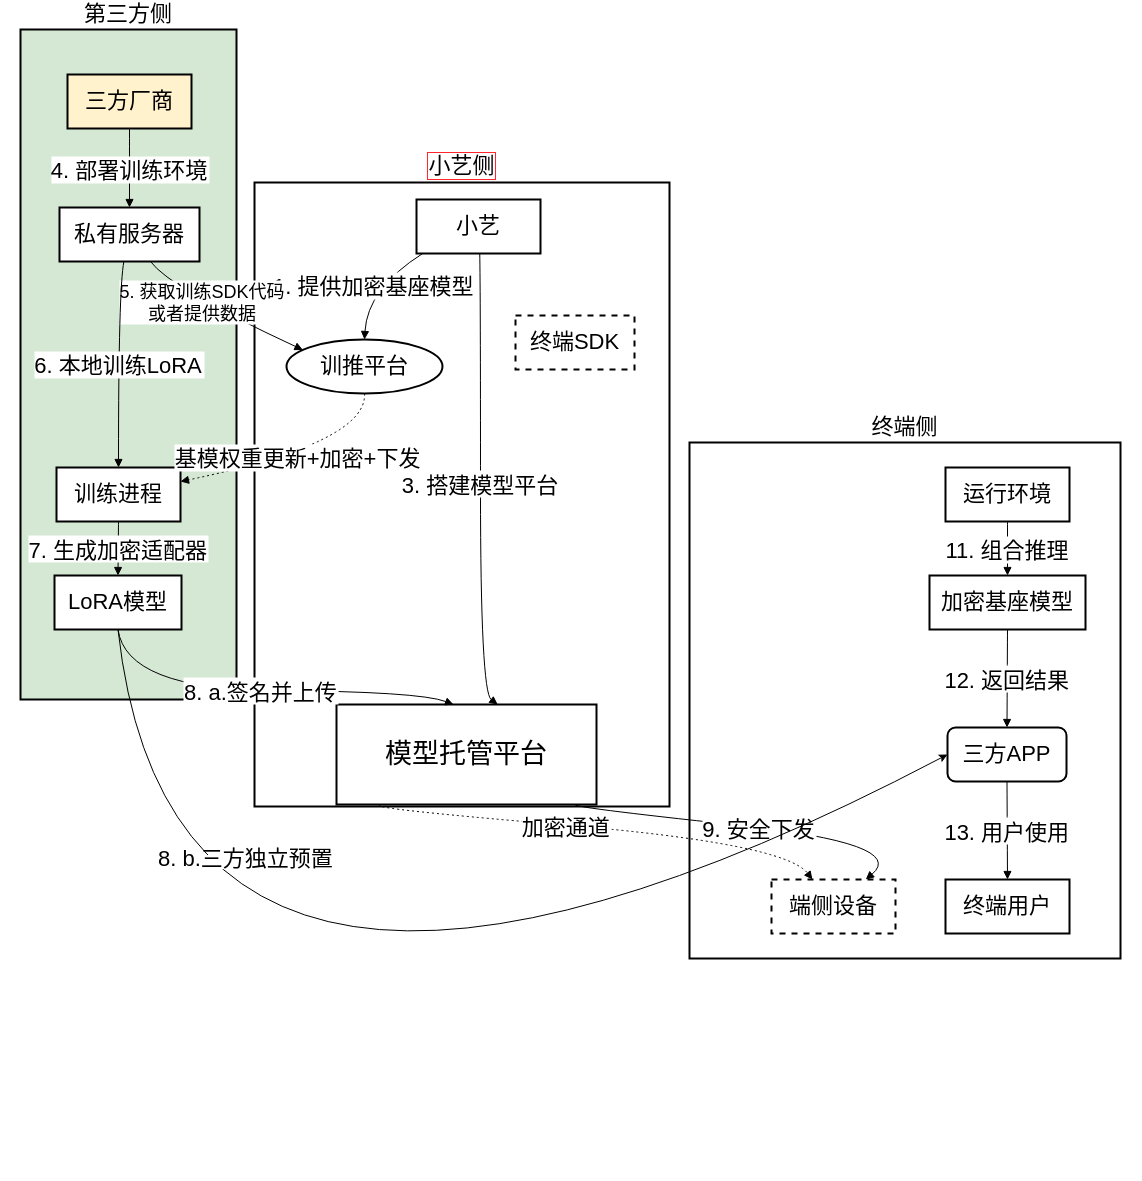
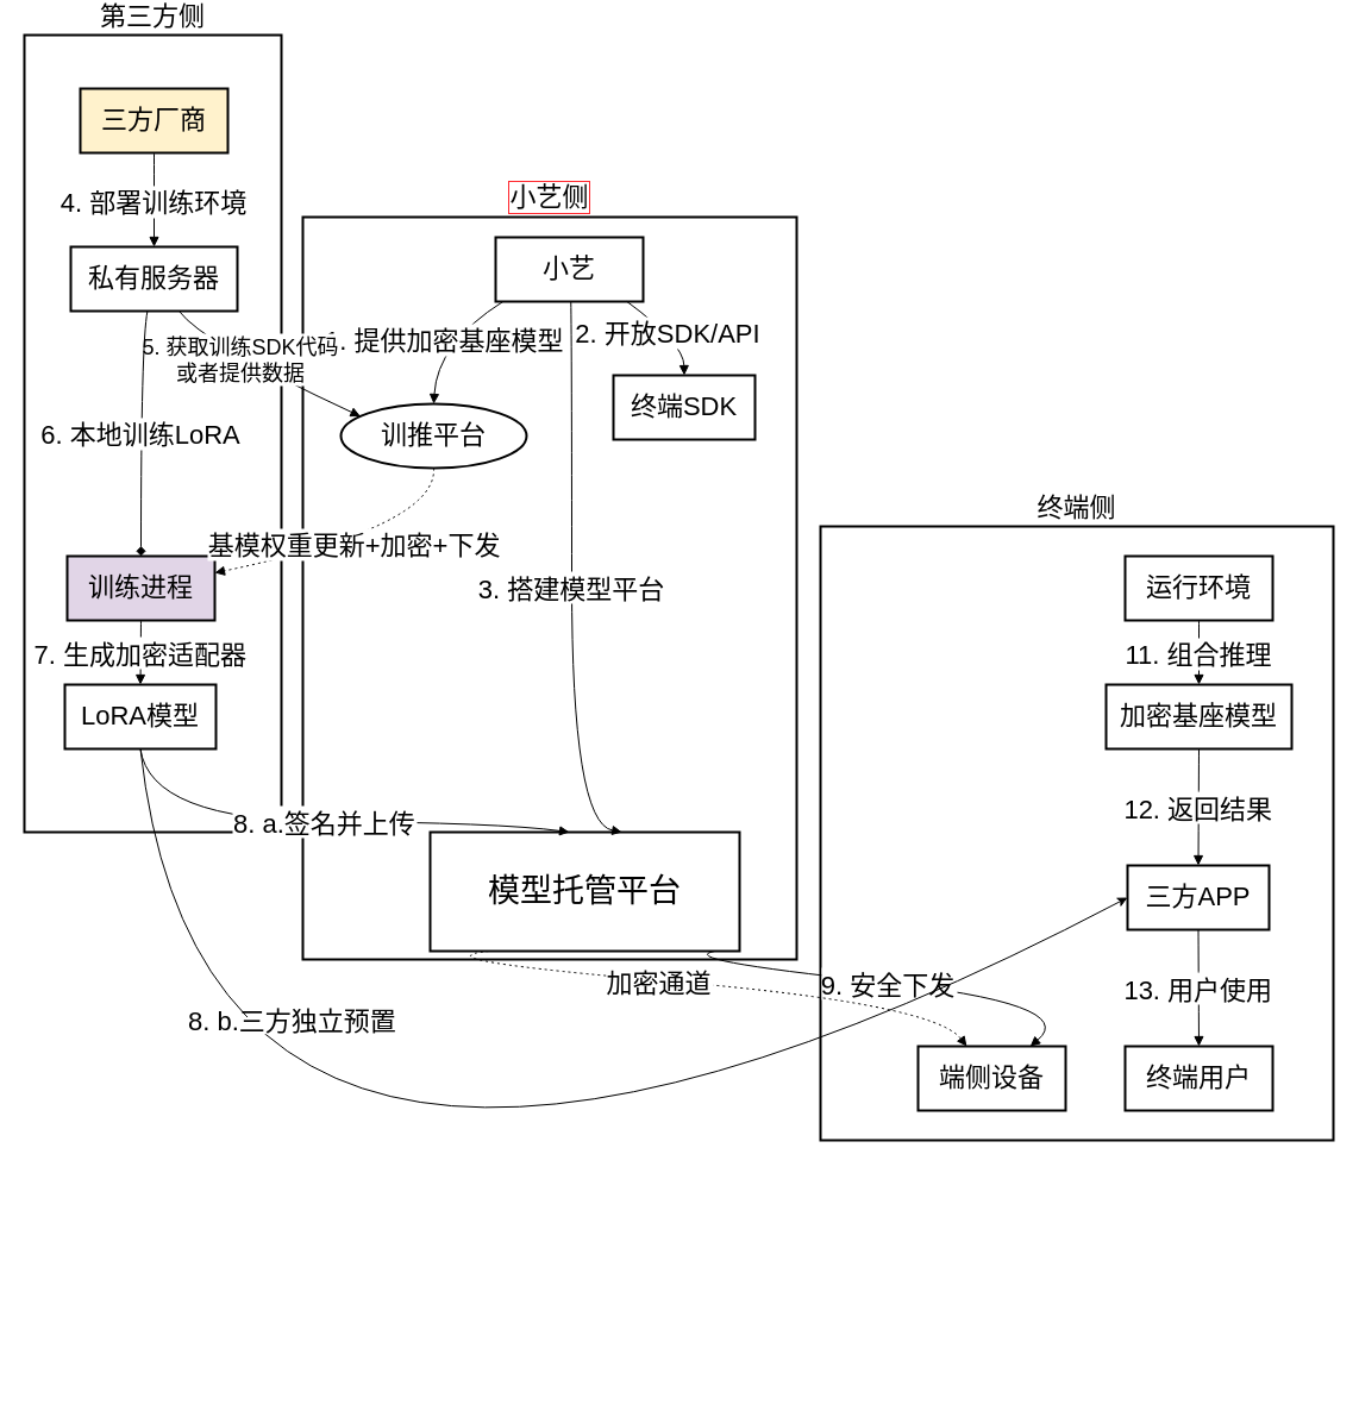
  <mxCell id="0" />
  <mxCell id="1" parent="0" />
  <mxCell id="2" value="终端侧" style="whiteSpace=wrap;strokeWidth=2;labelPosition=center;verticalLabelPosition=top;align=center;verticalAlign=bottom;fontSize=22;" vertex="1" parent="1"><mxGeometry x="689" y="433" width="431" height="516" as="geometry" /></mxCell>
- <mxCell id="3" value="第三方侧" style="whiteSpace=wrap;strokeWidth=2;labelPosition=center;verticalLabelPosition=top;align=center;verticalAlign=bottom;fontSize=22;fillColor=#d5e8d4;" vertex="1" parent="1"><mxGeometry x="20" width="216" height="670" as="geometry" y="20" /></mxCell>
+ <mxCell id="3" value="第三方侧" style="whiteSpace=wrap;strokeWidth=2;labelPosition=center;verticalLabelPosition=top;align=center;verticalAlign=bottom;fontSize=22;" vertex="1" parent="1"><mxGeometry x="20" width="216" height="670" as="geometry" y="20" /></mxCell>
  <mxCell id="4" value="小艺侧" style="whiteSpace=wrap;strokeWidth=2;labelPosition=center;verticalLabelPosition=top;align=center;verticalAlign=bottom;fontSize=22;labelBorderColor=#FF262D;labelBackgroundColor=default;" vertex="1" parent="1"><mxGeometry x="254" y="173" width="415" height="624" as="geometry" /></mxCell>
  <mxCell id="5" value="小艺" style="whiteSpace=wrap;strokeWidth=2;fontSize=22;" vertex="1" parent="1"><mxGeometry x="416" y="190" width="124" height="54" as="geometry" /></mxCell>
  <mxCell id="6" value="训推平台" style="ellipse;whiteSpace=wrap;strokeWidth=2;fontSize=22;" vertex="1" parent="1"><mxGeometry x="286" y="330" width="156" height="54" as="geometry" /></mxCell>
- <mxCell id="7" value="终端SDK" style="whiteSpace=wrap;strokeWidth=2;fontSize=22;dashed=1;" vertex="1" parent="1"><mxGeometry x="515" y="306" width="119" height="54" as="geometry" /></mxCell>
- <mxCell id="8" value="模型托管平台" style="whiteSpace=wrap;strokeWidth=2;fontSize=27;" vertex="1" parent="1"><mxGeometry x="336" y="695" width="260" height="100" as="geometry" /></mxCell>
+ <mxCell id="7" value="终端SDK" style="whiteSpace=wrap;strokeWidth=2;fontSize=22;" vertex="1" parent="1"><mxGeometry x="515" y="306" width="119" height="54" as="geometry" /></mxCell>
+ <mxCell id="8" value="模型托管平台" style="whiteSpace=wrap;strokeWidth=2;fontSize=27;" vertex="1" parent="1"><mxGeometry x="361" y="690" width="260" height="100" as="geometry" /></mxCell>
  <mxCell id="9" value="三方厂商" style="whiteSpace=wrap;strokeWidth=2;fontSize=22;fillColor=#fff2cc;" vertex="1" parent="1"><mxGeometry x="67" y="65" width="124" height="54" as="geometry" /></mxCell>
  <mxCell id="10" value="私有服务器" style="whiteSpace=wrap;strokeWidth=2;fontSize=22;" vertex="1" parent="1"><mxGeometry x="59" y="198" width="140" height="54" as="geometry" /></mxCell>
- <mxCell id="11" value="训练进程" style="whiteSpace=wrap;strokeWidth=2;fontSize=22;" vertex="1" parent="1"><mxGeometry x="56" y="458" width="124" height="54" as="geometry" /></mxCell>
+ <mxCell id="11" value="训练进程" style="whiteSpace=wrap;strokeWidth=2;fontSize=22;fillColor=#e1d5e7;" vertex="1" parent="1"><mxGeometry x="56" y="458" width="124" height="54" as="geometry" /></mxCell>
  <mxCell id="12" value="LoRA模型" style="whiteSpace=wrap;strokeWidth=2;fontSize=22;" vertex="1" parent="1"><mxGeometry x="54" y="566" width="127" height="54" as="geometry" /></mxCell>
- <mxCell id="13" value="端侧设备" style="whiteSpace=wrap;strokeWidth=2;fontSize=22;dashed=1;" vertex="1" parent="1"><mxGeometry x="771" y="870" width="124" height="54" as="geometry" /></mxCell>
+ <mxCell id="13" value="端侧设备" style="whiteSpace=wrap;strokeWidth=2;fontSize=22;" vertex="1" parent="1"><mxGeometry x="771" y="870" width="124" height="54" as="geometry" /></mxCell>
  <mxCell id="14" value="运行环境" style="whiteSpace=wrap;strokeWidth=2;fontSize=22;" vertex="1" parent="1"><mxGeometry x="945" y="458" width="124" height="54" as="geometry" /></mxCell>
  <mxCell id="15" value="加密基座模型" style="whiteSpace=wrap;strokeWidth=2;fontSize=22;" vertex="1" parent="1"><mxGeometry x="929" y="566" width="156" height="54" as="geometry" /></mxCell>
- <mxCell id="16" value="三方APP" style="whiteSpace=wrap;strokeWidth=2;fontSize=22;rounded=1;" vertex="1" parent="1"><mxGeometry x="947" y="718" width="119" height="54" as="geometry" /></mxCell>
+ <mxCell id="16" value="三方APP" style="whiteSpace=wrap;strokeWidth=2;fontSize=22;" vertex="1" parent="1"><mxGeometry x="947" y="718" width="119" height="54" as="geometry" /></mxCell>
  <mxCell id="17" value="终端用户" style="whiteSpace=wrap;strokeWidth=2;fontSize=22;" vertex="1" parent="1"><mxGeometry x="945" y="870" width="124" height="54" as="geometry" /></mxCell>
  <mxCell id="18" value="1. 提供加密基座模型" style="curved=1;startArrow=none;endArrow=block;exitX=0.05;exitY=1;entryX=0.5;entryY=0;rounded=0;fontSize=22;" edge="1" parent="1" source="5" target="6"><mxGeometry relative="1" as="geometry"><Array as="points"><mxPoint x="367" y="279" /></Array></mxGeometry></mxCell>
+ <mxCell id="19" value="2. 开放SDK/API" style="curved=1;startArrow=none;endArrow=block;exitX=0.89;exitY=1;entryX=0.5;entryY=0;rounded=0;fontSize=22;" edge="1" parent="1" source="5" target="7"><mxGeometry relative="1" as="geometry"><Array as="points"><mxPoint x="574" y="279" /></Array></mxGeometry></mxCell>
  <mxCell id="20" value="3. 搭建模型平台" style="curved=1;startArrow=none;endArrow=block;exitX=0.51;exitY=1;entryX=0.62;entryY=0;rounded=0;fontSize=22;" edge="1" parent="1" source="5" target="8"><mxGeometry relative="1" as="geometry"><Array as="points"><mxPoint x="480" y="279" /><mxPoint x="480" y="682" /></Array></mxGeometry></mxCell>
  <mxCell id="21" value="4. 部署训练环境" style="curved=1;startArrow=none;endArrow=block;exitX=0.5;exitY=1;entryX=0.5;entryY=0;rounded=0;fontSize=22;" edge="1" parent="1" source="9" target="10"><mxGeometry relative="1" as="geometry"><Array as="points" /></mxGeometry></mxCell>
  <mxCell id="22" value="5. 获取训练SDK代码&#10;或者提供数据" style="curved=1;startArrow=none;endArrow=block;exitX=0.65;exitY=1;entryX=0;entryY=0.1;rounded=0;fontSize=18;" edge="1" parent="1" source="10" target="6"><mxGeometry x="-0.238" y="2" relative="1" as="geometry"><Array as="points"><mxPoint x="170" y="279" /></Array><mxPoint as="offset" /></mxGeometry></mxCell>
- <mxCell id="23" value="6. 本地训练LoRA" style="curved=1;startArrow=none;endArrow=block;exitX=0.46;exitY=1;entryX=0.5;entryY=0;rounded=0;fontSize=22;" edge="1" parent="1" source="10" target="11"><mxGeometry relative="1" as="geometry"><Array as="points"><mxPoint x="118" y="279" /></Array></mxGeometry></mxCell>
+ <mxCell id="23" value="6. 本地训练LoRA" style="curved=1;startArrow=none;endArrow=diamond;exitX=0.46;exitY=1;entryX=0.5;entryY=0;rounded=0;fontSize=22;" edge="1" parent="1" source="10" target="11"><mxGeometry relative="1" as="geometry"><Array as="points"><mxPoint x="118" y="279" /></Array></mxGeometry></mxCell>
  <mxCell id="24" value="7. 生成加密适配器" style="curved=1;startArrow=none;endArrow=block;exitX=0.5;exitY=1;entryX=0.5;entryY=0;rounded=0;fontSize=22;" edge="1" parent="1" source="11" target="12"><mxGeometry relative="1" as="geometry"><Array as="points" /></mxGeometry></mxCell>
  <mxCell id="25" value="8. a.签名并上传" style="curved=1;startArrow=none;endArrow=block;exitX=0.5;exitY=1;entryX=0.45;entryY=0;rounded=0;fontSize=22;exitDx=0;exitDy=0;" edge="1" parent="1" source="12" target="8"><mxGeometry relative="1" as="geometry"><Array as="points"><mxPoint x="126" y="680" /><mxPoint x="419" y="682" /></Array></mxGeometry></mxCell>
  <mxCell id="26" value="9. 安全下发" style="curved=1;startArrow=none;endArrow=block;exitX=0.92;exitY=1;entryX=0.76;entryY=0;rounded=0;fontSize=22;" edge="1" parent="1" source="8" target="13"><mxGeometry x="0.002" relative="1" as="geometry"><Array as="points"><mxPoint x="564" y="797" /><mxPoint x="908" y="834" /></Array><mxPoint as="offset" /></mxGeometry></mxCell>
  <mxCell id="27" value="11. 组合推理" style="curved=1;startArrow=none;endArrow=block;exitX=0.5;exitY=1;entryX=0.5;entryY=0;rounded=0;fontSize=22;" edge="1" parent="1" source="14" target="15"><mxGeometry relative="1" as="geometry"><Array as="points" /></mxGeometry></mxCell>
  <mxCell id="28" value="12. 返回结果" style="curved=1;startArrow=none;endArrow=block;exitX=0.5;exitY=1;entryX=0.5;entryY=0;rounded=0;fontSize=22;" edge="1" parent="1" source="15" target="16"><mxGeometry relative="1" as="geometry"><Array as="points" /></mxGeometry></mxCell>
  <mxCell id="29" value="13. 用户使用" style="curved=1;startArrow=none;endArrow=block;exitX=0.5;exitY=1;entryX=0.5;entryY=0;rounded=0;fontSize=22;" edge="1" parent="1" source="16" target="17"><mxGeometry relative="1" as="geometry"><Array as="points" /></mxGeometry></mxCell>
  <mxCell id="30" value="加密通道" style="curved=1;dashed=1;dashPattern=2 3;startArrow=none;endArrow=block;exitX=0.19;exitY=1;entryX=0.33;entryY=0;rounded=0;fontSize=22;" edge="1" parent="1" source="8" target="13"><mxGeometry relative="1" as="geometry"><Array as="points"><mxPoint x="344" y="797" /><mxPoint x="784" y="834" /></Array></mxGeometry></mxCell>
  <mxCell id="31" value="基模权重更新+加密+下发" style="curved=1;dashed=1;dashPattern=2 3;startArrow=none;endArrow=block;exitX=0.5;exitY=1;entryX=1;entryY=0.26;rounded=0;fontSize=22;" edge="1" parent="1" source="6" target="11"><mxGeometry relative="1" as="geometry"><Array as="points"><mxPoint x="367" y="433" /></Array></mxGeometry></mxCell>
  <mxCell id="32" value="" style="curved=1;endArrow=classic;html=1;rounded=0;entryX=0;entryY=0.5;entryDx=0;entryDy=0;exitX=0.5;exitY=1;exitDx=0;exitDy=0;" edge="1" parent="1" source="12" target="16"><mxGeometry width="50" height="50" relative="1" as="geometry"><mxPoint x="146" y="620" as="sourcePoint" /><mxPoint x="521" y="590" as="targetPoint" /><Array as="points"><mxPoint x="176" y="1150" /></Array></mxGeometry></mxCell>
  <mxCell id="33" value="&lt;span style=&quot;color: rgb(0, 0, 0); font-family: Helvetica; font-style: normal; font-variant-ligatures: normal; font-variant-caps: normal; font-weight: 400; letter-spacing: normal; orphans: 2; text-align: center; text-indent: 0px; text-transform: none; widows: 2; word-spacing: 0px; -webkit-text-stroke-width: 0px; white-space: nowrap; background-color: rgb(255, 255, 255); text-decoration-thickness: initial; text-decoration-style: initial; text-decoration-color: initial; float: none; display: inline !important;&quot;&gt;&lt;font style=&quot;font-size: 22px;&quot;&gt;8. b.三方独立预置&lt;/font&gt;&lt;/span&gt;" style="text;whiteSpace=wrap;html=1;" vertex="1" parent="1"><mxGeometry x="156" y="830" width="170" height="50" as="geometry" /></mxCell>
